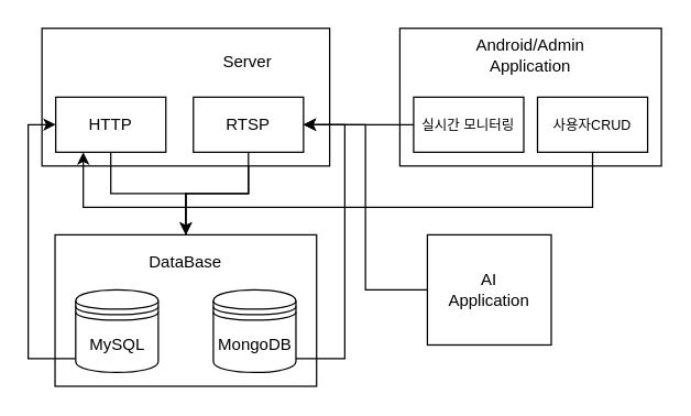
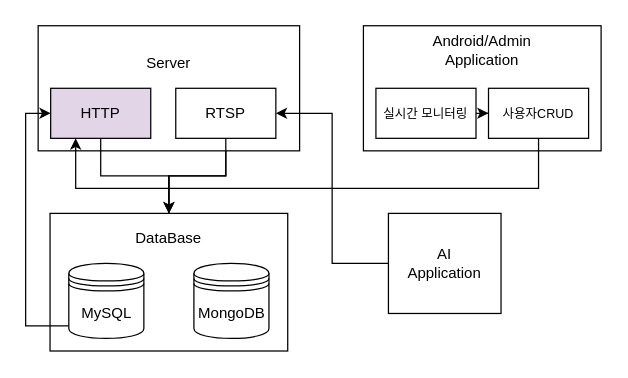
  <mxCell id="0" />
  <mxCell id="1" parent="0" />
  <mxCell id="2" value="" style="edgeStyle=orthogonalEdgeStyle;rounded=0;orthogonalLoop=1;jettySize=auto;html=1;" edge="1" parent="1" source="3" target="8"><mxGeometry relative="1" as="geometry" /></mxCell>
  <mxCell id="3" value="" style="rounded=0;whiteSpace=wrap;html=1;" vertex="1" parent="1"><mxGeometry x="39.5" y="170" width="190" height="110" as="geometry" /></mxCell>
  <mxCell id="4" value="" style="rounded=0;whiteSpace=wrap;html=1;" vertex="1" parent="1"><mxGeometry x="30" y="20" width="209" height="100" as="geometry" /></mxCell>
  <mxCell id="5" style="edgeStyle=orthogonalEdgeStyle;rounded=0;orthogonalLoop=1;jettySize=auto;html=1;entryX=0.5;entryY=0;entryDx=0;entryDy=0;" edge="1" parent="1" source="6" target="3"><mxGeometry relative="1" as="geometry" /></mxCell>
- <mxCell id="6" value="HTTP" style="rounded=0;whiteSpace=wrap;html=1;" vertex="1" parent="1"><mxGeometry x="40" y="70" width="80" height="40" as="geometry" /></mxCell>
+ <mxCell id="6" value="HTTP" style="rounded=0;whiteSpace=wrap;html=1;fillColor=#e1d5e7;" vertex="1" parent="1"><mxGeometry x="40" y="70" width="80" height="40" as="geometry" /></mxCell>
  <mxCell id="7" style="edgeStyle=orthogonalEdgeStyle;rounded=0;orthogonalLoop=1;jettySize=auto;html=1;entryX=0.5;entryY=0;entryDx=0;entryDy=0;" edge="1" parent="1" source="8" target="3"><mxGeometry relative="1" as="geometry" /></mxCell>
  <mxCell id="8" value="RTSP" style="rounded=0;whiteSpace=wrap;html=1;" vertex="1" parent="1"><mxGeometry x="140" y="70" width="80" height="40" as="geometry" /></mxCell>
  <mxCell id="9" style="edgeStyle=orthogonalEdgeStyle;rounded=0;orthogonalLoop=1;jettySize=auto;html=1;entryX=0;entryY=0.5;entryDx=0;entryDy=0;" edge="1" parent="1" source="10" target="6"><mxGeometry relative="1" as="geometry"><Array as="points"><mxPoint x="20" y="260" /><mxPoint x="20" y="90" /></Array></mxGeometry></mxCell>
  <mxCell id="10" value="MySQL" style="shape=datastore;whiteSpace=wrap;html=1;" vertex="1" parent="1"><mxGeometry x="54.5" y="210" width="60" height="60" as="geometry" /></mxCell>
- <mxCell id="11" style="edgeStyle=orthogonalEdgeStyle;rounded=0;orthogonalLoop=1;jettySize=auto;html=1;entryX=1;entryY=0.5;entryDx=0;entryDy=0;" edge="1" parent="1" source="12" target="8"><mxGeometry relative="1" as="geometry"><Array as="points"><mxPoint x="250" y="260" /><mxPoint x="250" y="90" /></Array></mxGeometry></mxCell>
  <mxCell id="12" value="MongoDB" style="shape=datastore;whiteSpace=wrap;html=1;" vertex="1" parent="1"><mxGeometry x="154.5" y="210" width="60" height="60" as="geometry" /></mxCell>
  <mxCell id="13" style="edgeStyle=orthogonalEdgeStyle;rounded=0;orthogonalLoop=1;jettySize=auto;html=1;entryX=1;entryY=0.5;entryDx=0;entryDy=0;" edge="1" parent="1" source="14" target="8"><mxGeometry relative="1" as="geometry" /></mxCell>
  <mxCell id="14" value="AI&lt;br&gt;Application" style="rounded=0;whiteSpace=wrap;html=1;" vertex="1" parent="1"><mxGeometry x="310" y="170" width="90" height="80" as="geometry" /></mxCell>
  <mxCell id="15" value="" style="rounded=0;whiteSpace=wrap;html=1;" vertex="1" parent="1"><mxGeometry x="290" y="20" width="190" height="100" as="geometry" /></mxCell>
- <mxCell id="16" style="edgeStyle=orthogonalEdgeStyle;rounded=0;orthogonalLoop=1;jettySize=auto;html=1;entryX=1;entryY=0.5;entryDx=0;entryDy=0;" edge="1" parent="1" source="17" target="8"><mxGeometry relative="1" as="geometry" /></mxCell>
+ <mxCell id="16" style="edgeStyle=orthogonalEdgeStyle;rounded=0;orthogonalLoop=1;jettySize=auto;html=1;" edge="1" parent="1" source="17" target="19"><mxGeometry relative="1" as="geometry" /></mxCell>
  <mxCell id="17" value="&lt;font style=&quot;font-size: 10px&quot;&gt;실시간 모니터링&lt;/font&gt;" style="rounded=0;whiteSpace=wrap;html=1;" vertex="1" parent="1"><mxGeometry x="300" y="70" width="80" height="40" as="geometry" /></mxCell>
  <mxCell id="18" style="edgeStyle=orthogonalEdgeStyle;rounded=0;orthogonalLoop=1;jettySize=auto;html=1;entryX=0.25;entryY=1;entryDx=0;entryDy=0;" edge="1" parent="1" source="19" target="6"><mxGeometry relative="1" as="geometry"><Array as="points"><mxPoint x="430" y="150" /><mxPoint x="60" y="150" /></Array></mxGeometry></mxCell>
  <mxCell id="19" value="&lt;font style=&quot;font-size: 10px&quot;&gt;사용자CRUD&lt;/font&gt;" style="rounded=0;whiteSpace=wrap;html=1;" vertex="1" parent="1"><mxGeometry x="390" y="70" width="80" height="40" as="geometry" /></mxCell>
  <mxCell id="20" value="Android/Admin Application" style="text;html=1;strokeColor=none;fillColor=none;align=center;verticalAlign=middle;whiteSpace=wrap;rounded=0;" vertex="1" parent="1"><mxGeometry x="340" y="30" width="90" height="20" as="geometry" /></mxCell>
  <mxCell id="21" value="DataBase" style="text;html=1;strokeColor=none;fillColor=none;align=center;verticalAlign=middle;whiteSpace=wrap;rounded=0;" vertex="1" parent="1"><mxGeometry x="97" y="180" width="75" height="20" as="geometry" /></mxCell>
- <mxCell id="22" value="Server" style="text;html=1;strokeColor=none;fillColor=none;align=center;verticalAlign=middle;whiteSpace=wrap;rounded=0;" vertex="1" parent="1"><mxGeometry x="142" y="35" width="75" height="20" as="geometry" /></mxCell>
+ <mxCell id="22" value="Server" style="text;html=1;strokeColor=none;fillColor=none;align=center;verticalAlign=middle;whiteSpace=wrap;rounded=0;" vertex="1" parent="1"><mxGeometry x="97" y="40" width="75" height="20" as="geometry" /></mxCell>
